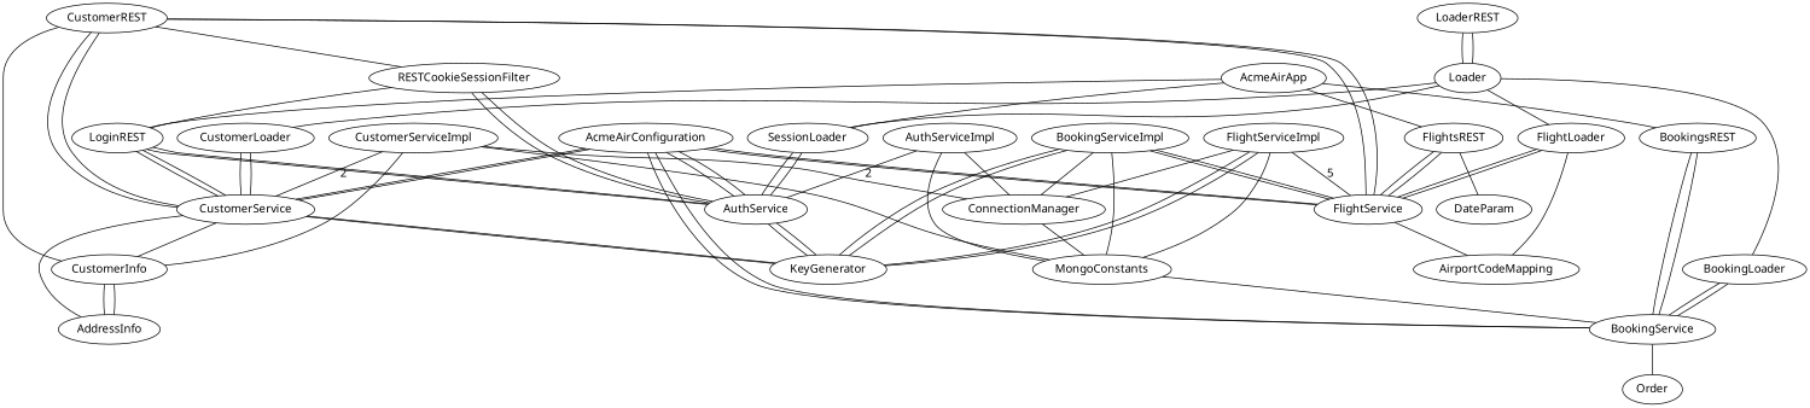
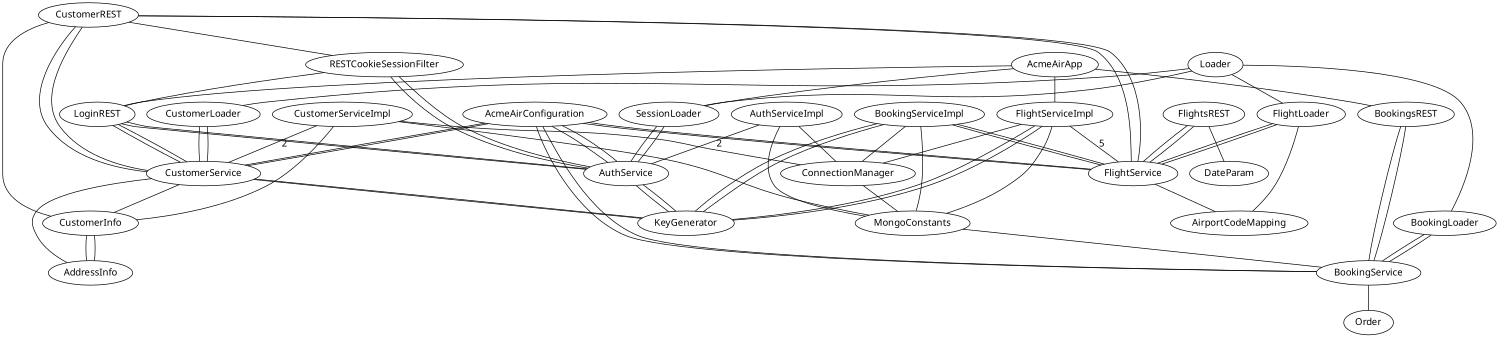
  graph {
    fontname="Microsoft YaHei"
    node [fontname="Microsoft YaHei"]
    edge [fontname="Microsoft YaHei"]
    n1 [label=BookingsREST]
    n2 [label=BookingService]
    n3 [label=Order]
    n4 [label=AcmeAirApp]
    n5 [label=LoginREST]
    n6 [label=FlightsREST]
    n7 [label=SessionLoader]
    n8 [label=CustomerREST]
    n9 [label=CustomerService]
    n10 [label=CustomerInfo]
    n11 [label=FlightService]
    n12 [label=RESTCookieSessionFilter]
    n13 [label=AuthService]
    n14 [label=DateParam]
    n15 [label=KeyGenerator]
    n16 [label=AddressInfo]
    n17 [label=AirportCodeMapping]
    n18 [label=Loader]
    n19 [label=CustomerLoader]
    n20 [label=FlightLoader]
    n21 [label=BookingLoader]
    n22 [label=MongoConstants]
    n23 [label=FlightServiceImpl]
    n24 [label=ConnectionManager]
    n25 [label=AuthServiceImpl]
    n26 [label=CustomerServiceImpl]
-   n27 [label=LoaderREST]
    n28 [label=AcmeAirConfiguration]
    n29 [label=BookingServiceImpl]
    n1 -- n2
    n1 -- n2
    n2 -- n3
    n4 -- n1
    n4 -- n5
-   n4 -- n6
+   n4 -- n23
    n4 -- n7
    n5 -- n9
    n5 -- n9
    n5 -- n13
    n5 -- n13
    n6 -- n11
    n6 -- n11
    n6 -- n14
    n7 -- n13
    n7 -- n13
    n8 -- n9
    n8 -- n9
    n8 -- n10
    n8 -- n11
    n8 -- n11
    n8 -- n12
    n9 -- n10
    n9 -- n15
    n9 -- n15
    n9 -- n16
    n10 -- n16
    n10 -- n16
    n11 -- n17
    n12 -- n5
    n12 -- n13
    n12 -- n13
    n13 -- n15
    n13 -- n15
    n18 -- n7
    n18 -- n19
    n18 -- n20
    n18 -- n21
    n19 -- n9
    n19 -- n9
    n20 -- n11
    n20 -- n11
    n20 -- n17
    n21 -- n2
    n21 -- n2
    n22 -- n2
    n23 -- n11 [label=5 weight=2]
    n23 -- n15
    n23 -- n15
    n23 -- n22
    n23 -- n24
    n24 -- n22
    n25 -- n13 [label=2 weight=2]
    n25 -- n22
    n25 -- n24
    n26 -- n9 [label=2 weight=2]
    n26 -- n10
    n26 -- n22
    n26 -- n24
-   n27 -- n18
-   n27 -- n18
    n28 -- n2
    n28 -- n2
    n28 -- n9
    n28 -- n9
    n28 -- n11
    n28 -- n11
    n28 -- n13
    n28 -- n13
    n29 -- n11
    n29 -- n11
    n29 -- n15
    n29 -- n15
    n29 -- n22
    n29 -- n24
  }
